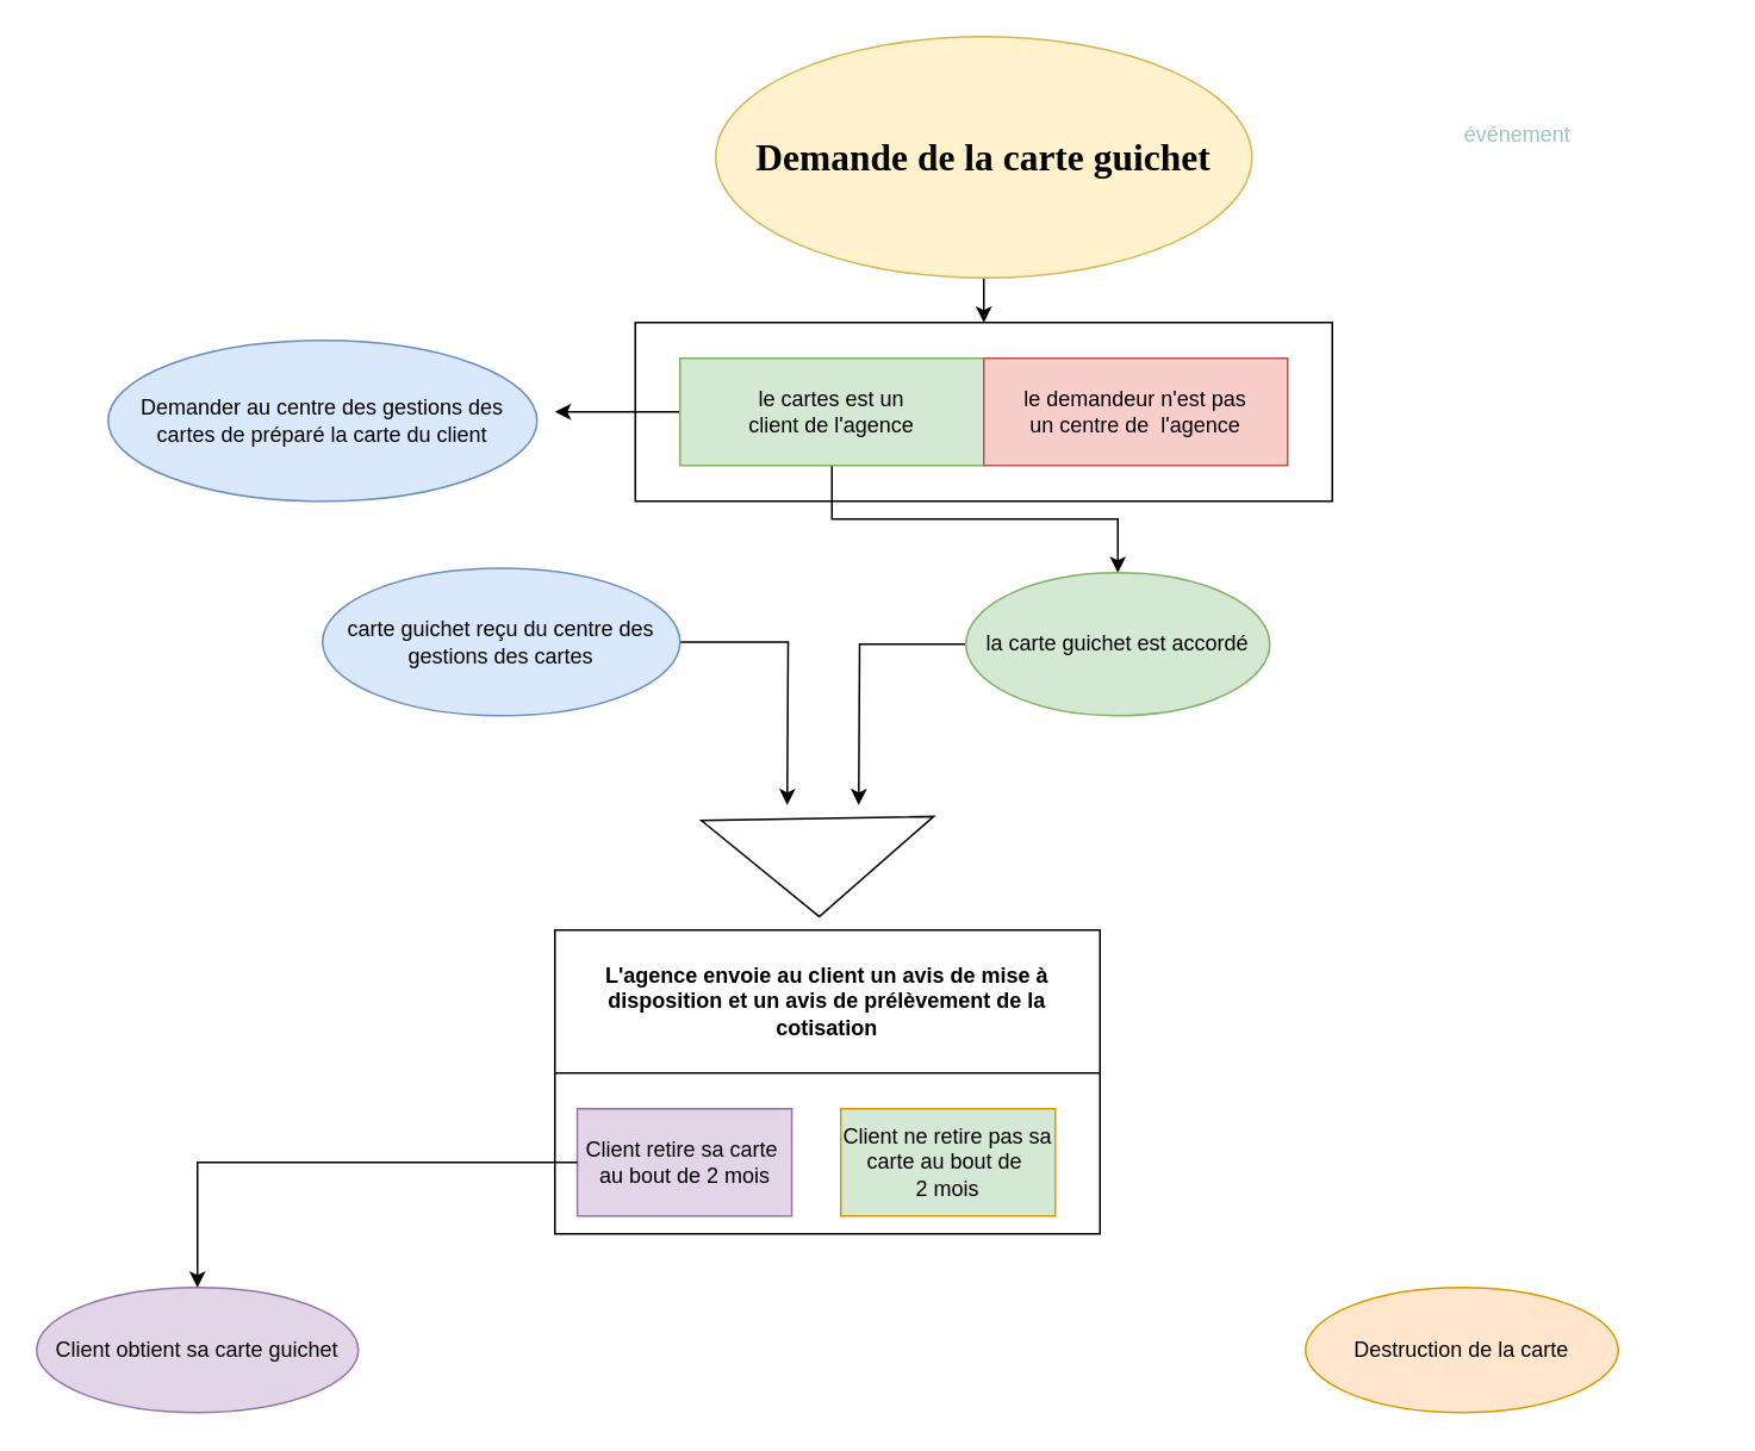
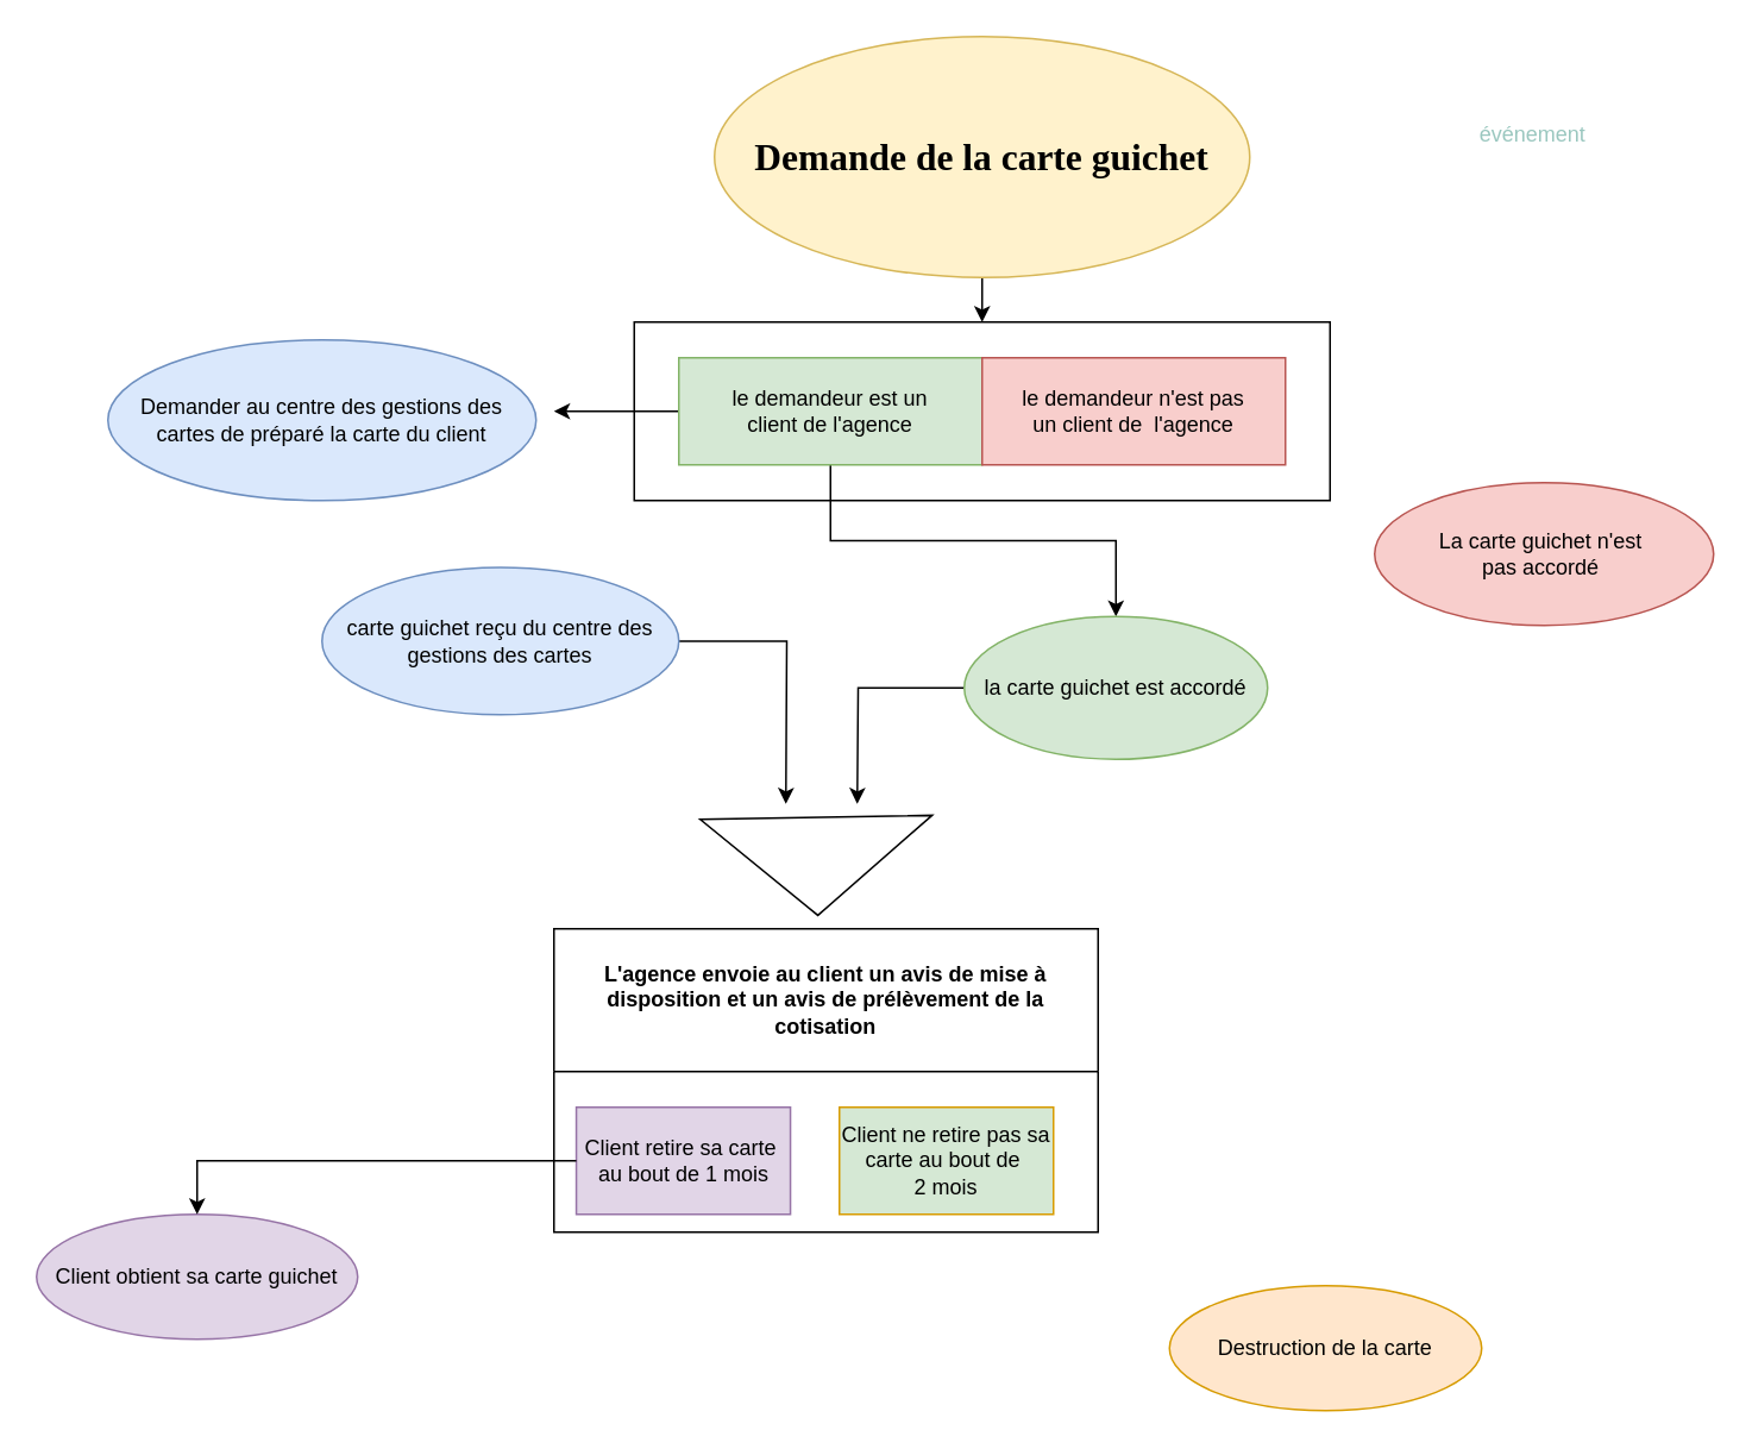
  <mxCell id="0" />
  <mxCell id="1" parent="0" />
  <mxCell id="2" style="edgeStyle=orthogonalEdgeStyle;rounded=0;orthogonalLoop=1;jettySize=auto;html=1;entryX=0.5;entryY=0;entryDx=0;entryDy=0;" edge="1" parent="1" source="3" target="5"><mxGeometry relative="1" as="geometry" /></mxCell>
  <mxCell id="3" value="&lt;b&gt;&lt;font style=&quot;font-size: 21px;&quot; face=&quot;Times New Roman&quot;&gt;Demande de la carte guichet&lt;/font&gt;&lt;/b&gt;" style="ellipse;whiteSpace=wrap;html=1;fillColor=#fff2cc;strokeColor=#d6b656;" vertex="1" parent="1"><mxGeometry x="400" y="20" width="300" height="135" as="geometry" /></mxCell>
- <mxCell id="4" value="&lt;font color=&quot;#9ac7bf&quot;&gt;événement&amp;nbsp;&lt;/font&gt;" style="text;html=1;align=center;verticalAlign=middle;resizable=0;points=[];autosize=1;strokeColor=none;fillColor=none;" vertex="1" parent="1"><mxGeometry x="805" y="60" width="90" height="30" as="geometry" /></mxCell>
+ <mxCell id="4" value="&lt;font color=&quot;#9ac7bf&quot;&gt;événement&amp;nbsp;&lt;/font&gt;" style="text;html=1;align=center;verticalAlign=middle;resizable=0;points=[];autosize=1;strokeColor=none;fillColor=none;" vertex="1" parent="1"><mxGeometry x="815" y="60" width="90" height="30" as="geometry" /></mxCell>
  <mxCell id="5" value="" style="rounded=0;whiteSpace=wrap;html=1;" vertex="1" parent="1"><mxGeometry x="355" y="180" width="390" height="100" as="geometry" /></mxCell>
  <mxCell id="6" style="edgeStyle=orthogonalEdgeStyle;rounded=0;orthogonalLoop=1;jettySize=auto;html=1;entryX=0.5;entryY=0;entryDx=0;entryDy=0;" edge="1" parent="1" source="8" target="12"><mxGeometry relative="1" as="geometry"><mxPoint x="345" y="340" as="targetPoint" /></mxGeometry></mxCell>
  <mxCell id="7" style="edgeStyle=orthogonalEdgeStyle;rounded=0;orthogonalLoop=1;jettySize=auto;html=1;" edge="1" parent="1" source="8"><mxGeometry relative="1" as="geometry"><mxPoint x="310" y="230" as="targetPoint" /></mxGeometry></mxCell>
- <mxCell id="8" value="le cartes est un&lt;div&gt;client de l'agence&lt;/div&gt;" style="rounded=0;whiteSpace=wrap;html=1;fillColor=#d5e8d4;strokeColor=#82b366;" vertex="1" parent="1"><mxGeometry x="380" y="200" width="170" height="60" as="geometry" /></mxCell>
- <mxCell id="9" value="le demandeur n'est pas un&amp;nbsp;&lt;span style=&quot;background-color: initial;&quot;&gt;centre de&amp;nbsp; l'agence&lt;/span&gt;" style="rounded=0;whiteSpace=wrap;html=1;fillColor=#f8cecc;strokeColor=#b85450;" vertex="1" parent="1"><mxGeometry x="550" y="200" width="170" height="60" as="geometry" /></mxCell>
+ <mxCell id="8" value="le demandeur est un&lt;div&gt;client de l'agence&lt;/div&gt;" style="rounded=0;whiteSpace=wrap;html=1;fillColor=#d5e8d4;strokeColor=#82b366;" vertex="1" parent="1"><mxGeometry x="380" y="200" width="170" height="60" as="geometry" /></mxCell>
+ <mxCell id="9" value="le demandeur n'est pas un&amp;nbsp;&lt;span style=&quot;background-color: initial;&quot;&gt;client de&amp;nbsp; l'agence&lt;/span&gt;" style="rounded=0;whiteSpace=wrap;html=1;fillColor=#f8cecc;strokeColor=#b85450;" vertex="1" parent="1"><mxGeometry x="550" y="200" width="170" height="60" as="geometry" /></mxCell>
+ <mxCell id="10" value="La carte guichet n'est&amp;nbsp;&lt;div&gt;pas accordé&amp;nbsp;&lt;/div&gt;" style="ellipse;whiteSpace=wrap;html=1;fillColor=#f8cecc;strokeColor=#b85450;" vertex="1" parent="1"><mxGeometry x="770" y="270" width="190" height="80" as="geometry" /></mxCell>
  <mxCell id="11" style="edgeStyle=orthogonalEdgeStyle;rounded=0;orthogonalLoop=1;jettySize=auto;html=1;" edge="1" parent="1" source="12"><mxGeometry relative="1" as="geometry"><mxPoint x="480" y="450" as="targetPoint" /></mxGeometry></mxCell>
- <mxCell id="12" value="la carte guichet est accordé" style="ellipse;whiteSpace=wrap;html=1;fillColor=#d5e8d4;strokeColor=#82b366;" vertex="1" parent="1"><mxGeometry x="540" y="320" width="170" height="80" as="geometry" /></mxCell>
+ <mxCell id="12" value="la carte guichet est accordé" style="ellipse;whiteSpace=wrap;html=1;fillColor=#d5e8d4;strokeColor=#82b366;" vertex="1" parent="1"><mxGeometry x="540" y="345" width="170" height="80" as="geometry" /></mxCell>
  <mxCell id="13" style="edgeStyle=orthogonalEdgeStyle;rounded=0;orthogonalLoop=1;jettySize=auto;html=1;" edge="1" parent="1" source="14"><mxGeometry relative="1" as="geometry"><mxPoint x="440" y="450" as="targetPoint" /></mxGeometry></mxCell>
  <mxCell id="14" value="carte guichet reçu du centre des gestions des cartes" style="ellipse;whiteSpace=wrap;html=1;fillColor=#dae8fc;strokeColor=#6c8ebf;" vertex="1" parent="1"><mxGeometry x="180" y="317.5" width="200" height="82.5" as="geometry" /></mxCell>
  <mxCell id="15" value="Demander au centre des gestions des cartes de préparé la carte du client" style="ellipse;whiteSpace=wrap;html=1;fillColor=#dae8fc;strokeColor=#6c8ebf;" vertex="1" parent="1"><mxGeometry x="60" y="190" width="240" height="90" as="geometry" /></mxCell>
  <mxCell id="16" value="" style="triangle;whiteSpace=wrap;html=1;rotation=89;" vertex="1" parent="1"><mxGeometry x="430" y="420" width="54.91" height="130" as="geometry" /></mxCell>
  <mxCell id="17" value="L'agence envoie au client&amp;nbsp;un avis de mise à disposition et un avis de prélèvement de la cotisation" style="swimlane;whiteSpace=wrap;html=1;startSize=80;" vertex="1" parent="1"><mxGeometry x="310" y="520" width="305" height="170" as="geometry" /></mxCell>
- <mxCell id="18" value="Client retire sa carte&amp;nbsp;&lt;div&gt;au bout de 2 mois&lt;/div&gt;" style="rounded=0;whiteSpace=wrap;html=1;fillColor=#e1d5e7;strokeColor=#9673a6;" vertex="1" parent="17"><mxGeometry x="12.54" y="100" width="120" height="60" as="geometry" /></mxCell>
+ <mxCell id="18" value="Client retire sa carte&amp;nbsp;&lt;div&gt;au bout de 1 mois&lt;/div&gt;" style="rounded=0;whiteSpace=wrap;html=1;fillColor=#e1d5e7;strokeColor=#9673a6;" vertex="1" parent="17"><mxGeometry x="12.54" y="100" width="120" height="60" as="geometry" /></mxCell>
  <mxCell id="19" value="Client ne retire pas sa carte au bout de&amp;nbsp;&lt;div&gt;2 mois&lt;/div&gt;" style="rounded=0;whiteSpace=wrap;html=1;fillColor=#d5e8d4;strokeColor=#d79b00;" vertex="1" parent="17"><mxGeometry x="160.0" y="100" width="120" height="60" as="geometry" /></mxCell>
- <mxCell id="20" value="Destruction de la carte" style="ellipse;whiteSpace=wrap;html=1;fillColor=#ffe6cc;strokeColor=#d79b00;" vertex="1" parent="1"><mxGeometry x="730" y="720" width="175" height="70" as="geometry" /></mxCell>
- <mxCell id="21" value="Client obtient sa carte guichet" style="ellipse;whiteSpace=wrap;html=1;fillColor=#e1d5e7;strokeColor=#9673a6;" vertex="1" parent="1"><mxGeometry x="20" y="720" width="180" height="70" as="geometry" /></mxCell>
+ <mxCell id="20" value="Destruction de la carte" style="ellipse;whiteSpace=wrap;html=1;fillColor=#ffe6cc;strokeColor=#d79b00;" vertex="1" parent="1"><mxGeometry x="655" y="720" width="175" height="70" as="geometry" /></mxCell>
+ <mxCell id="21" value="Client obtient sa carte guichet" style="ellipse;whiteSpace=wrap;html=1;fillColor=#e1d5e7;strokeColor=#9673a6;" vertex="1" parent="1"><mxGeometry x="20" y="680" width="180" height="70" as="geometry" /></mxCell>
  <mxCell id="22" style="edgeStyle=orthogonalEdgeStyle;rounded=0;orthogonalLoop=1;jettySize=auto;html=1;entryX=0.5;entryY=0;entryDx=0;entryDy=0;" edge="1" parent="1" source="18" target="21"><mxGeometry relative="1" as="geometry" /></mxCell>
